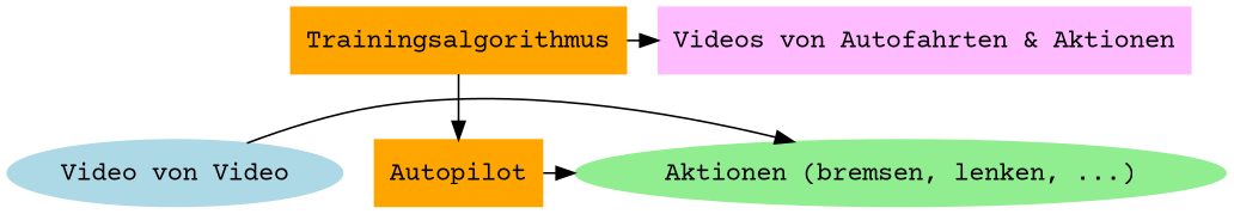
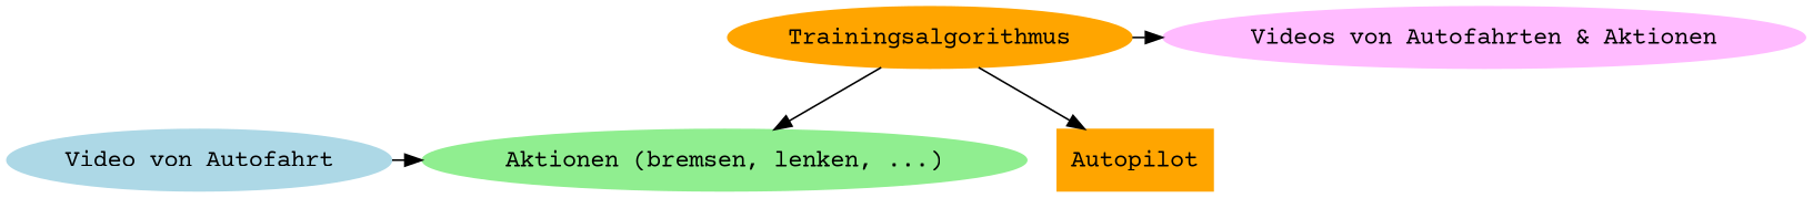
  digraph {
    compound=true
    fontname="Courier Prime"
    node [color=orange fontname="Courier Prime" style=filled]
    edge [fontname="Courier Prime"]
-   n1 [color=lightblue label="Video von Video"]
+   n1 [color=lightblue label="Video von Autofahrt"]
    n2 [label=Autopilot shape=box]
    n3 [color=lightgreen label="Aktionen (bremsen, lenken, ...)"]
-   n4 [color=plum1 label="Videos von Autofahrten & Aktionen" shape=box]
-   Trainingsalgorithmus [shape=box]
+   n4 [color=plum1 label="Videos von Autofahrten & Aktionen"]
+   Trainingsalgorithmus [shape=ellipse]
    subgraph sub_1 {
      rank=same
      n1
      n2
      n3
    }
    subgraph sub_2 {
      rank=same
      n4
      Trainingsalgorithmus
    }
    subgraph cluster_3 {
    }
    n1 -> n3
-   n2 -> n3
+   Trainingsalgorithmus -> n3
    Trainingsalgorithmus -> n2
    Trainingsalgorithmus -> n4
  }
